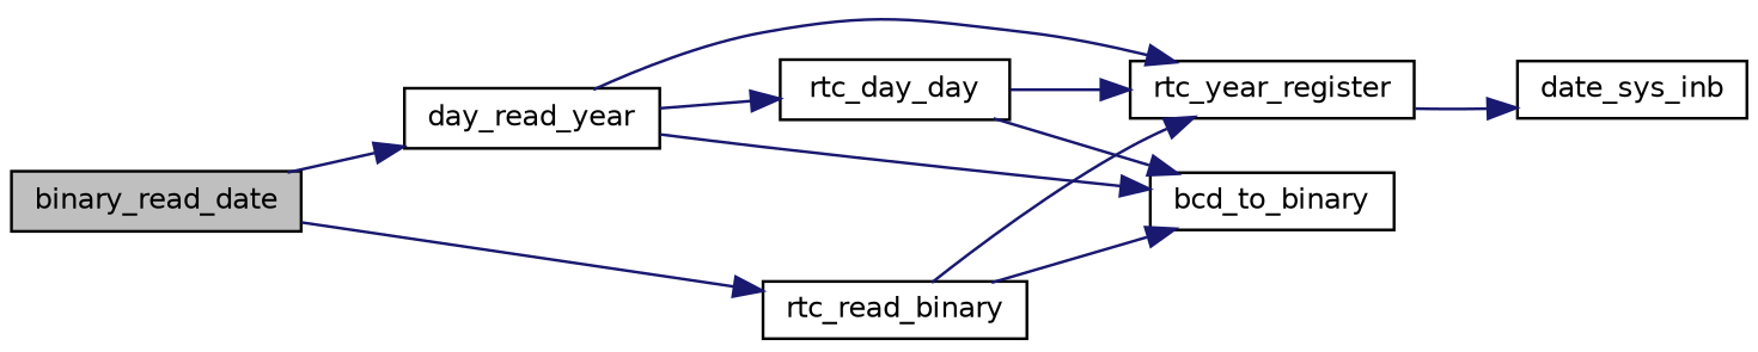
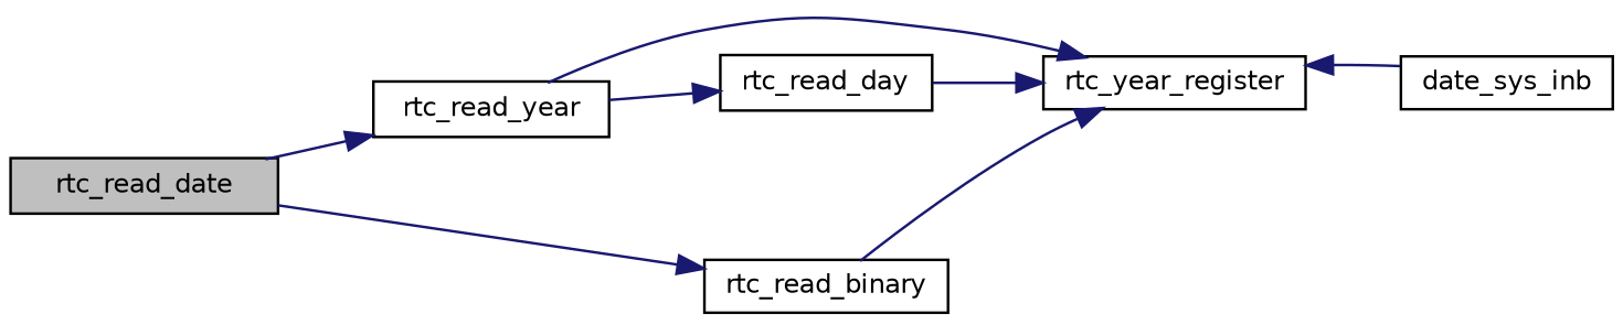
  digraph {
    rankdir=LR
    node [color=black fillcolor=white fontname=Helvetica fontsize=10 shape=record style=filled]
    edge [color=midnightblue fontname=Helvetica fontsize=10 labelfontname=Helvetica labelfontsize=10 style=solid]
-   n1 [fillcolor=grey75 fontcolor=black height=0.2 label=binary_read_date width=0.4]
+   n1 [fillcolor=grey75 fontcolor=black height=0.2 label=rtc_read_date width=0.4]
    n2 [height=0.2 label=rtc_read_binary width=0.4]
-   n3 [height=0.2 label=day_read_year width=0.4]
-   n4 [height=0.2 label=rtc_day_day width=0.4]
-   n5 [height=0.2 label=bcd_to_binary width=0.4]
+   n3 [height=0.2 label=rtc_read_year width=0.4]
+   n4 [height=0.2 label=rtc_read_day width=0.4]
    n6 [height=0.2 label=rtc_year_register width=0.4]
    n7 [height=0.2 label=date_sys_inb width=0.4]
    n1 -> n2
    n1 -> n3
-   n2 -> n5
    n2 -> n6
    n3 -> n4
-   n3 -> n5
    n3 -> n6
-   n4 -> n5
    n4 -> n6
-   n6 -> n7
+   n7 -> n6
  }
